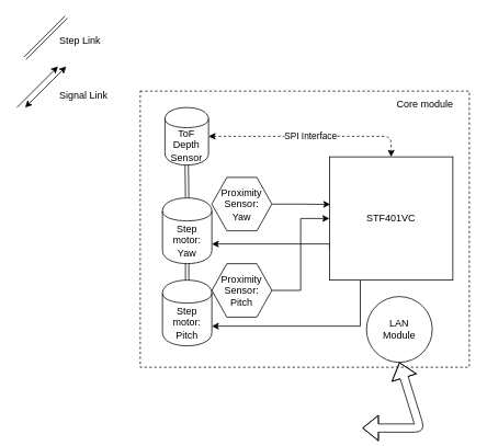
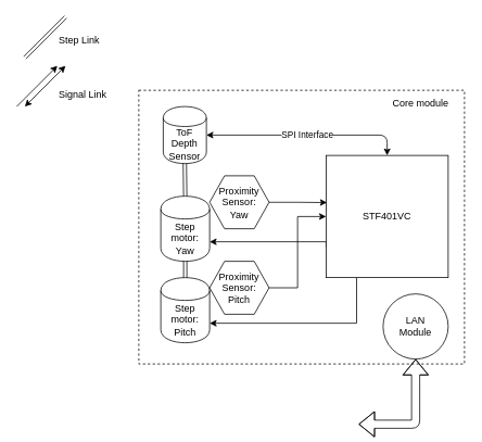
  <mxCell id="0" />
  <mxCell id="1" parent="0" />
  <mxCell id="2" value="" style="rounded=0;whiteSpace=wrap;html=1;fillColor=none;dashed=1;" vertex="1" parent="1"><mxGeometry x="170" y="110" width="400" height="336" as="geometry" /></mxCell>
  <mxCell id="3" value="ToF&lt;br&gt;Depth&lt;br&gt;Sensor&lt;br&gt;" style="shape=cylinder;whiteSpace=wrap;html=1;boundedLbl=1;backgroundOutline=1;" vertex="1" parent="1"><mxGeometry x="200" y="130" width="53" height="70" as="geometry" /></mxCell>
- <mxCell id="4" value="SPI Interface" style="endArrow=classic;startArrow=classic;html=1;exitX=1;exitY=0.5;exitDx=0;exitDy=0;entryX=0.5;entryY=0;entryDx=0;entryDy=0;dashed=1;" edge="1" parent="1" source="3" target="16"><mxGeometry width="50" height="50" relative="1" as="geometry"><mxPoint x="180" y="220" as="sourcePoint" /><mxPoint x="290" y="165" as="targetPoint" /><Array as="points"><mxPoint x="475" y="165" /></Array></mxGeometry></mxCell>
+ <mxCell id="4" value="SPI Interface" style="endArrow=classic;startArrow=classic;html=1;exitX=1;exitY=0.5;exitDx=0;exitDy=0;entryX=0.5;entryY=0;entryDx=0;entryDy=0;" edge="1" parent="1" source="3" target="16"><mxGeometry width="50" height="50" relative="1" as="geometry"><mxPoint x="180" y="220" as="sourcePoint" /><mxPoint x="290" y="165" as="targetPoint" /><Array as="points"><mxPoint x="475" y="165" /></Array></mxGeometry></mxCell>
  <mxCell id="5" value="" style="shape=link;html=1;exitX=0.5;exitY=1;exitDx=0;exitDy=0;" edge="1" parent="1" source="3"><mxGeometry width="50" height="50" relative="1" as="geometry"><mxPoint x="190" y="120" as="sourcePoint" /><mxPoint x="227" y="240" as="targetPoint" /></mxGeometry></mxCell>
  <mxCell id="6" value="" style="shape=link;html=1;" edge="1" parent="1"><mxGeometry width="50" height="50" relative="1" as="geometry"><mxPoint x="30" y="70" as="sourcePoint" /><mxPoint x="80" y="20" as="targetPoint" /></mxGeometry></mxCell>
  <mxCell id="7" value="Step Link" style="text;html=1;resizable=0;points=[];autosize=1;align=left;verticalAlign=top;spacingTop=-4;" vertex="1" parent="1"><mxGeometry x="70" y="39" width="90" height="20" as="geometry" /></mxCell>
  <mxCell id="8" value="" style="endArrow=classic;startArrow=classic;html=1;" edge="1" parent="1"><mxGeometry width="50" height="50" relative="1" as="geometry"><mxPoint x="30" y="130" as="sourcePoint" /><mxPoint x="80" y="80" as="targetPoint" /></mxGeometry></mxCell>
  <mxCell id="9" value="" style="endArrow=classic;html=1;" edge="1" parent="1"><mxGeometry width="50" height="50" relative="1" as="geometry"><mxPoint x="20" y="130" as="sourcePoint" /><mxPoint x="70" y="80" as="targetPoint" /></mxGeometry></mxCell>
  <mxCell id="10" value="Signal Link" style="text;html=1;resizable=0;points=[];autosize=1;align=left;verticalAlign=top;spacingTop=-4;" vertex="1" parent="1"><mxGeometry x="70" y="106" width="70" height="20" as="geometry" /></mxCell>
  <mxCell id="11" value="Step motor: Yaw" style="shape=cylinder;whiteSpace=wrap;html=1;boundedLbl=1;backgroundOutline=1;" vertex="1" parent="1"><mxGeometry x="197" y="240" width="60" height="80" as="geometry" /></mxCell>
  <mxCell id="12" value="Step motor: Pitch" style="shape=cylinder;whiteSpace=wrap;html=1;boundedLbl=1;backgroundOutline=1;" vertex="1" parent="1"><mxGeometry x="197" y="340" width="60" height="80" as="geometry" /></mxCell>
  <mxCell id="13" value="" style="shape=link;html=1;entryX=0.5;entryY=1;entryDx=0;entryDy=0;exitX=0.5;exitY=0;exitDx=0;exitDy=0;" edge="1" parent="1" source="12" target="11"><mxGeometry width="50" height="50" relative="1" as="geometry"><mxPoint x="90" y="380" as="sourcePoint" /><mxPoint x="140" y="330" as="targetPoint" /></mxGeometry></mxCell>
  <mxCell id="14" style="edgeStyle=orthogonalEdgeStyle;rounded=0;orthogonalLoop=1;jettySize=auto;html=1;exitX=0;exitY=0.75;exitDx=0;exitDy=0;entryX=1;entryY=0.7;entryDx=0;entryDy=0;" edge="1" parent="1" source="16" target="11"><mxGeometry relative="1" as="geometry"><Array as="points"><mxPoint x="400" y="296" /></Array></mxGeometry></mxCell>
  <mxCell id="15" value="" style="edgeStyle=orthogonalEdgeStyle;rounded=0;orthogonalLoop=1;jettySize=auto;html=1;exitX=0.25;exitY=1;exitDx=0;exitDy=0;entryX=1;entryY=0.7;entryDx=0;entryDy=0;" edge="1" parent="1" source="16" target="12"><mxGeometry relative="1" as="geometry" /></mxCell>
  <mxCell id="16" value="STF401VC&lt;br&gt;" style="whiteSpace=wrap;html=1;aspect=fixed;" vertex="1" parent="1"><mxGeometry x="400" y="190" width="150" height="150" as="geometry" /></mxCell>
  <mxCell id="17" style="edgeStyle=orthogonalEdgeStyle;rounded=0;orthogonalLoop=1;jettySize=auto;html=1;exitX=1;exitY=0.5;exitDx=0;exitDy=0;entryX=0.007;entryY=0.386;entryDx=0;entryDy=0;entryPerimeter=0;" edge="1" parent="1" source="18" target="16"><mxGeometry relative="1" as="geometry" /></mxCell>
  <mxCell id="18" value="Proximity&lt;br&gt;Sensor:&lt;br&gt;Yaw&lt;br&gt;" style="shape=hexagon;perimeter=hexagonPerimeter2;whiteSpace=wrap;html=1;" vertex="1" parent="1"><mxGeometry x="257" y="215" width="73" height="65" as="geometry" /></mxCell>
  <mxCell id="19" style="edgeStyle=orthogonalEdgeStyle;rounded=0;orthogonalLoop=1;jettySize=auto;html=1;exitX=1;exitY=0.5;exitDx=0;exitDy=0;entryX=0;entryY=0.5;entryDx=0;entryDy=0;" edge="1" parent="1" source="20" target="16"><mxGeometry relative="1" as="geometry" /></mxCell>
  <mxCell id="20" value="Proximity&lt;br&gt;Sensor:&lt;br&gt;Pitch&lt;br&gt;" style="shape=hexagon;perimeter=hexagonPerimeter2;whiteSpace=wrap;html=1;" vertex="1" parent="1"><mxGeometry x="257" y="320" width="73" height="65" as="geometry" /></mxCell>
  <mxCell id="21" value="Core module" style="text;html=1;resizable=0;points=[];autosize=1;align=left;verticalAlign=top;spacingTop=-4;" vertex="1" parent="1"><mxGeometry x="480" y="116" width="80" height="20" as="geometry" /></mxCell>
- <mxCell id="22" value="LAN&lt;br&gt;Module&lt;br&gt;" style="ellipse;whiteSpace=wrap;html=1;aspect=fixed;" vertex="1" parent="1"><mxGeometry x="445" y="360" width="80" height="80" as="geometry" /></mxCell>
+ <mxCell id="22" value="LAN&lt;br&gt;Module&lt;br&gt;" style="ellipse;whiteSpace=wrap;html=1;aspect=fixed;" vertex="1" parent="1"><mxGeometry x="470" y="360" width="80" height="80" as="geometry" /></mxCell>
  <mxCell id="23" value="" style="shape=flexArrow;endArrow=classic;startArrow=classic;html=1;entryX=0.5;entryY=1;entryDx=0;entryDy=0;" edge="1" parent="1" target="22"><mxGeometry width="50" height="50" relative="1" as="geometry"><mxPoint x="440" y="520" as="sourcePoint" /><mxPoint x="560" y="480" as="targetPoint" /><Array as="points"><mxPoint x="510" y="520" /></Array></mxGeometry></mxCell>
